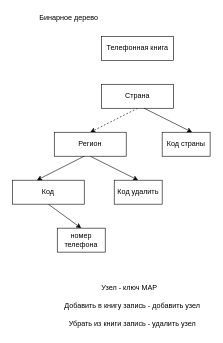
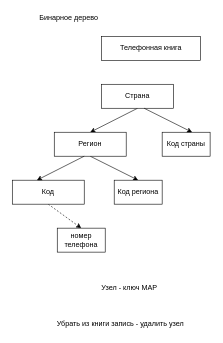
  <mxCell id="0" />
  <mxCell id="1" parent="0" />
  <mxCell id="2" value="Бинарное дерево" style="text;html=1;align=center;verticalAlign=middle;resizable=0;points=[];autosize=1;" vertex="1" parent="1"><mxGeometry x="59" y="20" width="110" height="20" as="geometry" /></mxCell>
- <mxCell id="3" value="Телефонная книга" style="rounded=0;whiteSpace=wrap;html=1;" vertex="1" parent="1"><mxGeometry x="169" y="60" width="120" height="40" as="geometry" /></mxCell>
- <mxCell id="4" style="edgeStyle=none;rounded=0;orthogonalLoop=1;jettySize=auto;html=1;exitX=0.5;exitY=1;exitDx=0;exitDy=0;entryX=0.5;entryY=0;entryDx=0;entryDy=0;dashed=1;" edge="1" parent="1" source="5" target="7"><mxGeometry relative="1" as="geometry" /></mxCell>
+ <mxCell id="3" value="Телефонная книга" style="rounded=0;whiteSpace=wrap;html=1;" vertex="1" parent="1"><mxGeometry x="169" y="60" width="165" height="40" as="geometry" /></mxCell>
+ <mxCell id="4" style="edgeStyle=none;rounded=0;orthogonalLoop=1;jettySize=auto;html=1;exitX=0.5;exitY=1;exitDx=0;exitDy=0;entryX=0.5;entryY=0;entryDx=0;entryDy=0;" edge="1" parent="1" source="5" target="7"><mxGeometry relative="1" as="geometry" /></mxCell>
  <mxCell id="5" value="Страна" style="rounded=0;whiteSpace=wrap;html=1;" vertex="1" parent="1"><mxGeometry x="169" y="140" width="120" height="40" as="geometry" /></mxCell>
  <mxCell id="6" style="edgeStyle=none;rounded=0;orthogonalLoop=1;jettySize=auto;html=1;exitX=0.5;exitY=1;exitDx=0;exitDy=0;entryX=0.5;entryY=0;entryDx=0;entryDy=0;" edge="1" parent="1" source="7" target="9"><mxGeometry relative="1" as="geometry" /></mxCell>
  <mxCell id="7" value="Регион" style="rounded=0;whiteSpace=wrap;html=1;" vertex="1" parent="1"><mxGeometry x="90" y="220" width="120" height="40" as="geometry" /></mxCell>
  <mxCell id="8" value="Код страны" style="rounded=0;whiteSpace=wrap;html=1;" vertex="1" parent="1"><mxGeometry x="270" y="220" width="80" height="40" as="geometry" /></mxCell>
- <mxCell id="9" value="Код удалить" style="rounded=0;whiteSpace=wrap;html=1;" vertex="1" parent="1"><mxGeometry x="190" y="300" width="80" height="40" as="geometry" /></mxCell>
- <mxCell id="10" style="edgeStyle=none;rounded=0;orthogonalLoop=1;jettySize=auto;html=1;exitX=0.5;exitY=1;exitDx=0;exitDy=0;entryX=0.5;entryY=0;entryDx=0;entryDy=0;" edge="1" parent="1" source="11" target="12"><mxGeometry relative="1" as="geometry" /></mxCell>
+ <mxCell id="9" value="Код региона" style="rounded=0;whiteSpace=wrap;html=1;" vertex="1" parent="1"><mxGeometry x="190" y="300" width="80" height="40" as="geometry" /></mxCell>
+ <mxCell id="10" style="edgeStyle=none;rounded=0;orthogonalLoop=1;jettySize=auto;html=1;exitX=0.5;exitY=1;exitDx=0;exitDy=0;entryX=0.5;entryY=0;entryDx=0;entryDy=0;dashed=1;" edge="1" parent="1" source="11" target="12"><mxGeometry relative="1" as="geometry" /></mxCell>
  <mxCell id="11" value="Код" style="rounded=0;whiteSpace=wrap;html=1;" vertex="1" parent="1"><mxGeometry x="20" y="300" width="120" height="40" as="geometry" /></mxCell>
  <mxCell id="12" value="номер телефона" style="rounded=0;whiteSpace=wrap;html=1;" vertex="1" parent="1"><mxGeometry x="95" y="380" width="80" height="40" as="geometry" /></mxCell>
  <mxCell id="13" style="edgeStyle=none;rounded=0;orthogonalLoop=1;jettySize=auto;html=1;exitX=0.5;exitY=1;exitDx=0;exitDy=0;entryX=0.5;entryY=0;entryDx=0;entryDy=0;" edge="1" parent="1"><mxGeometry relative="1" as="geometry"><mxPoint x="240" y="180" as="sourcePoint" /><mxPoint x="320" y="220" as="targetPoint" /></mxGeometry></mxCell>
  <mxCell id="14" style="edgeStyle=none;rounded=0;orthogonalLoop=1;jettySize=auto;html=1;exitX=0.5;exitY=1;exitDx=0;exitDy=0;entryX=0.5;entryY=0;entryDx=0;entryDy=0;" edge="1" parent="1"><mxGeometry relative="1" as="geometry"><mxPoint x="140" y="260" as="sourcePoint" /><mxPoint x="61" y="300" as="targetPoint" /></mxGeometry></mxCell>
  <mxCell id="15" value="Узел - ключ MAP" style="text;html=1;align=center;verticalAlign=middle;resizable=0;points=[];autosize=1;" vertex="1" parent="1"><mxGeometry x="160" y="470" width="110" height="20" as="geometry" /></mxCell>
- <mxCell id="16" value="Добавить в книгу запись - добавить узел" style="text;html=1;align=center;verticalAlign=middle;resizable=0;points=[];autosize=1;" vertex="1" parent="1"><mxGeometry x="100" y="500" width="240" height="20" as="geometry" /></mxCell>
- <mxCell id="17" value="Убрать из книги запись - удалить узел" style="text;html=1;align=center;verticalAlign=middle;resizable=0;points=[];autosize=1;" vertex="1" parent="1"><mxGeometry x="105" y="530" width="230" height="20" as="geometry" /></mxCell>
+ <mxCell id="17" value="Убрать из книги запись - удалить узел" style="text;html=1;align=center;verticalAlign=middle;resizable=0;points=[];autosize=1;" vertex="1" parent="1"><mxGeometry x="85" y="530" width="230" height="20" as="geometry" /></mxCell>
